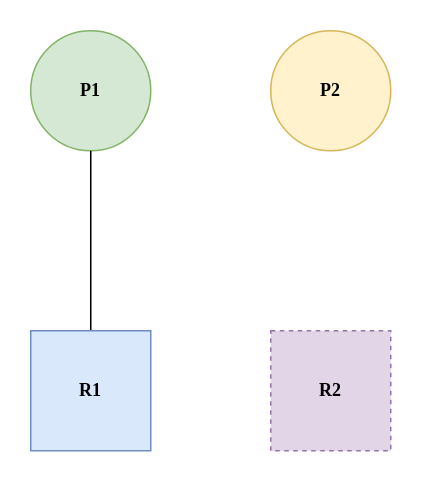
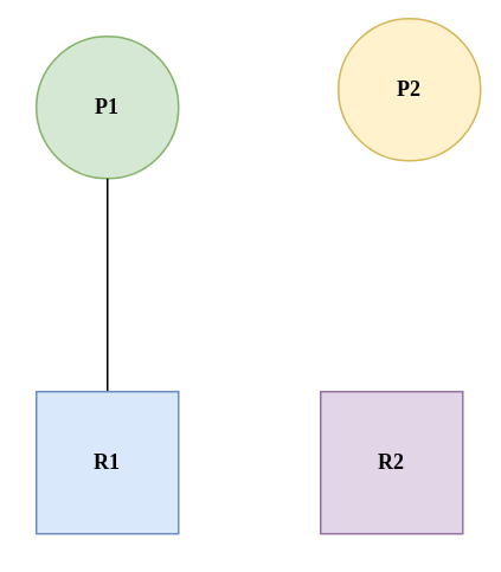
  <mxCell id="0" />
  <mxCell id="1" parent="0" />
  <mxCell id="2" value="P1" style="ellipse;whiteSpace=wrap;html=1;aspect=fixed;fillColor=#d5e8d4;strokeColor=#82b366;fontFamily=Fira Sans;fontStyle=1" vertex="1" parent="1"><mxGeometry x="20" y="20" width="80" height="80" as="geometry" /></mxCell>
- <mxCell id="3" value="P2" style="ellipse;whiteSpace=wrap;html=1;aspect=fixed;fillColor=#fff2cc;strokeColor=#d6b656;fontFamily=Fira Sans;fontStyle=1" vertex="1" parent="1"><mxGeometry x="180" y="20" width="80" height="80" as="geometry" /></mxCell>
+ <mxCell id="3" value="P2" style="ellipse;whiteSpace=wrap;html=1;aspect=fixed;fillColor=#fff2cc;strokeColor=#d6b656;fontFamily=Fira Sans;fontStyle=1" vertex="1" parent="1"><mxGeometry x="190" y="10" width="80" height="80" as="geometry" /></mxCell>
  <mxCell id="4" style="edgeStyle=orthogonalEdgeStyle;rounded=0;orthogonalLoop=1;jettySize=auto;html=1;fontFamily=Fira Sans;endArrow=none;" edge="1" parent="1" source="5" target="2"><mxGeometry relative="1" as="geometry" /></mxCell>
  <mxCell id="5" value="R1" style="whiteSpace=wrap;html=1;aspect=fixed;fillColor=#dae8fc;strokeColor=#6c8ebf;fontFamily=Fira Sans;fontStyle=1" vertex="1" parent="1"><mxGeometry x="20" y="220" width="80" height="80" as="geometry" /></mxCell>
- <mxCell id="6" value="R2" style="whiteSpace=wrap;html=1;aspect=fixed;fillColor=#e1d5e7;strokeColor=#9673a6;fontFamily=Fira Sans;fontStyle=1;dashed=1;" vertex="1" parent="1"><mxGeometry x="180" y="220" width="80" height="80" as="geometry" /></mxCell>
+ <mxCell id="6" value="R2" style="whiteSpace=wrap;html=1;aspect=fixed;fillColor=#e1d5e7;strokeColor=#9673a6;fontFamily=Fira Sans;fontStyle=1" vertex="1" parent="1"><mxGeometry x="180" y="220" width="80" height="80" as="geometry" /></mxCell>
